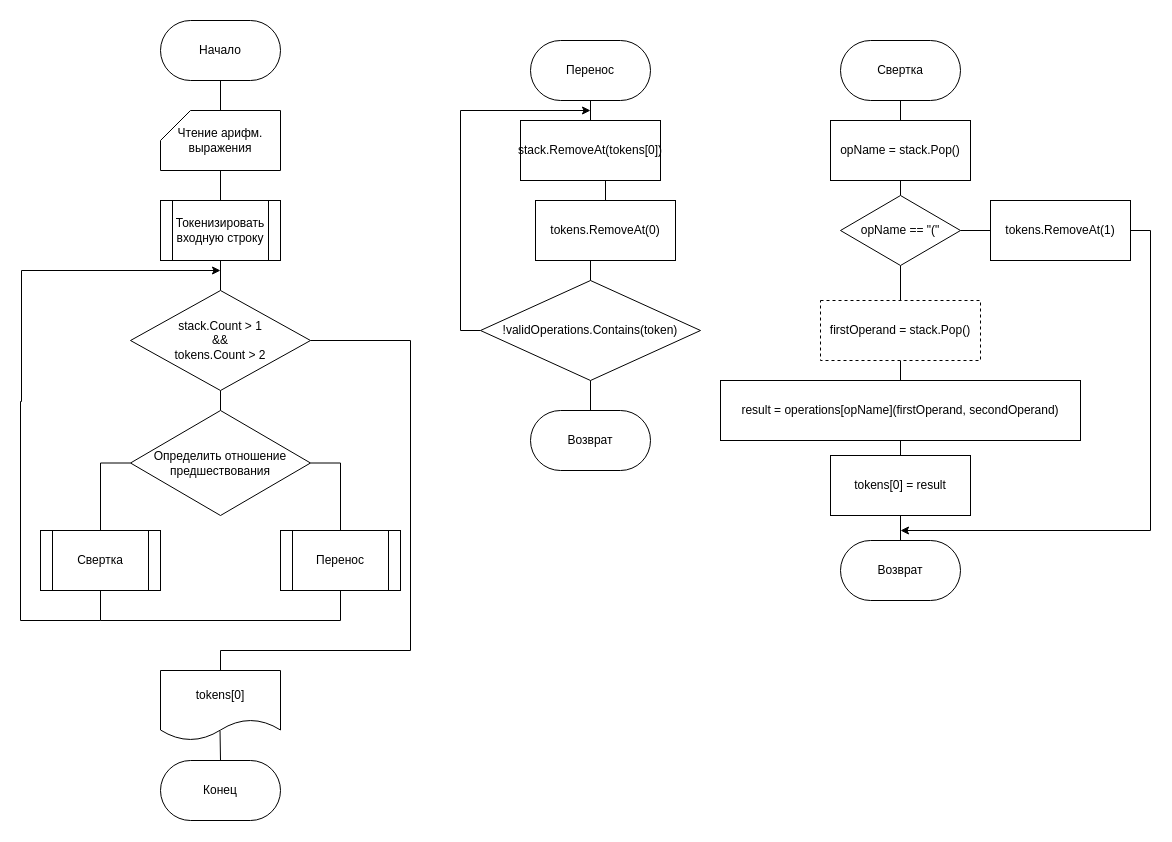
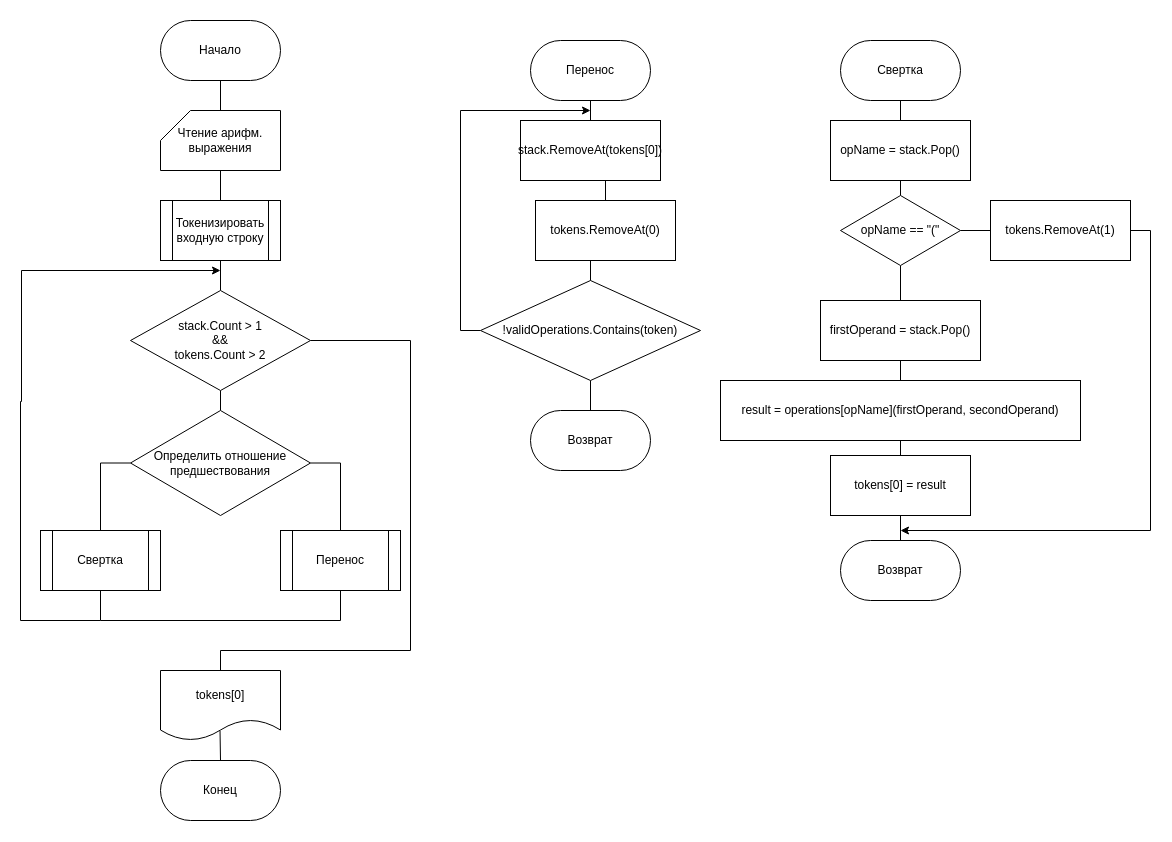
  <mxCell id="0" />
  <mxCell id="1" parent="0" />
  <mxCell id="2" value="Начало" style="rounded=1;whiteSpace=wrap;html=1;arcSize=50;" vertex="1" parent="1"><mxGeometry x="160" y="20" width="120" height="60" as="geometry" /></mxCell>
  <mxCell id="3" style="edgeStyle=orthogonalEdgeStyle;rounded=0;orthogonalLoop=1;jettySize=auto;html=1;exitX=0.5;exitY=1;exitDx=0;exitDy=0;entryX=0.5;entryY=0;entryDx=0;entryDy=0;endArrow=none;endFill=0;" edge="1" parent="1" source="4" target="9"><mxGeometry relative="1" as="geometry" /></mxCell>
  <mxCell id="4" value="Токенизировать входную строку" style="shape=process;whiteSpace=wrap;html=1;backgroundOutline=1;" vertex="1" parent="1"><mxGeometry x="160" y="200" width="120" height="60" as="geometry" /></mxCell>
  <mxCell id="5" style="edgeStyle=orthogonalEdgeStyle;rounded=0;orthogonalLoop=1;jettySize=auto;html=1;exitX=0.5;exitY=1;exitDx=0;exitDy=0;exitPerimeter=0;entryX=0.5;entryY=0;entryDx=0;entryDy=0;endArrow=none;endFill=0;" edge="1" parent="1" source="6" target="4"><mxGeometry relative="1" as="geometry" /></mxCell>
  <mxCell id="6" value="Чтение арифм. выражения" style="shape=card;whiteSpace=wrap;html=1;" vertex="1" parent="1"><mxGeometry x="160" y="110" width="120" height="60" as="geometry" /></mxCell>
  <mxCell id="7" style="edgeStyle=orthogonalEdgeStyle;rounded=0;orthogonalLoop=1;jettySize=auto;html=1;exitX=0.5;exitY=1;exitDx=0;exitDy=0;entryX=0.5;entryY=0;entryDx=0;entryDy=0;endArrow=none;endFill=0;" edge="1" parent="1" source="9" target="12"><mxGeometry relative="1" as="geometry" /></mxCell>
  <mxCell id="8" style="edgeStyle=orthogonalEdgeStyle;rounded=0;orthogonalLoop=1;jettySize=auto;html=1;exitX=1;exitY=0.5;exitDx=0;exitDy=0;entryX=0.5;entryY=0;entryDx=0;entryDy=0;endArrow=none;endFill=0;" edge="1" parent="1" source="9" target="18"><mxGeometry relative="1" as="geometry"><Array as="points"><mxPoint x="410" y="340" /><mxPoint x="410" y="650" /><mxPoint x="220" y="650" /></Array></mxGeometry></mxCell>
  <mxCell id="9" value="stack.Count &amp;gt; 1&lt;div&gt;&amp;amp;&amp;amp;&lt;/div&gt;&lt;div&gt;tokens.Count &amp;gt; 2&lt;/div&gt;" style="rhombus;whiteSpace=wrap;html=1;" vertex="1" parent="1"><mxGeometry x="130" y="290" width="180" height="100" as="geometry" /></mxCell>
  <mxCell id="10" style="edgeStyle=orthogonalEdgeStyle;rounded=0;orthogonalLoop=1;jettySize=auto;html=1;exitX=0;exitY=0.5;exitDx=0;exitDy=0;entryX=0.5;entryY=0;entryDx=0;entryDy=0;endArrow=none;endFill=0;" edge="1" parent="1" source="12" target="14"><mxGeometry relative="1" as="geometry" /></mxCell>
  <mxCell id="11" style="edgeStyle=orthogonalEdgeStyle;rounded=0;orthogonalLoop=1;jettySize=auto;html=1;exitX=1;exitY=0.5;exitDx=0;exitDy=0;entryX=0.5;entryY=0;entryDx=0;entryDy=0;endArrow=none;endFill=0;" edge="1" parent="1" source="12" target="16"><mxGeometry relative="1" as="geometry" /></mxCell>
  <mxCell id="12" value="Определить отношение предшествования" style="rhombus;whiteSpace=wrap;html=1;" vertex="1" parent="1"><mxGeometry x="130" y="410" width="180" height="105" as="geometry" /></mxCell>
  <mxCell id="13" style="edgeStyle=orthogonalEdgeStyle;rounded=0;orthogonalLoop=1;jettySize=auto;html=1;exitX=0.5;exitY=1;exitDx=0;exitDy=0;" edge="1" parent="1" source="14"><mxGeometry relative="1" as="geometry"><mxPoint x="220" y="270" as="targetPoint" /><Array as="points"><mxPoint x="100" y="620" /><mxPoint x="20" y="620" /><mxPoint x="20" y="401" /><mxPoint x="21" y="401" /><mxPoint x="21" y="270" /></Array></mxGeometry></mxCell>
  <mxCell id="14" value="Свертка" style="shape=process;whiteSpace=wrap;html=1;backgroundOutline=1;" vertex="1" parent="1"><mxGeometry x="40" y="530" width="120" height="60" as="geometry" /></mxCell>
  <mxCell id="15" style="edgeStyle=orthogonalEdgeStyle;rounded=0;orthogonalLoop=1;jettySize=auto;html=1;exitX=0.5;exitY=1;exitDx=0;exitDy=0;endArrow=none;endFill=0;" edge="1" parent="1" source="16"><mxGeometry relative="1" as="geometry"><mxPoint x="100" y="620" as="targetPoint" /><Array as="points"><mxPoint x="340" y="620" /></Array></mxGeometry></mxCell>
  <mxCell id="16" value="Перенос" style="shape=process;whiteSpace=wrap;html=1;backgroundOutline=1;" vertex="1" parent="1"><mxGeometry x="280" y="530" width="120" height="60" as="geometry" /></mxCell>
  <mxCell id="17" style="edgeStyle=orthogonalEdgeStyle;rounded=0;orthogonalLoop=1;jettySize=auto;html=1;entryX=0.5;entryY=0;entryDx=0;entryDy=0;exitX=0.496;exitY=0.859;exitDx=0;exitDy=0;exitPerimeter=0;endArrow=none;endFill=0;" edge="1" parent="1" source="18" target="19"><mxGeometry relative="1" as="geometry" /></mxCell>
  <mxCell id="18" value="tokens[0]" style="shape=document;whiteSpace=wrap;html=1;boundedLbl=1;" vertex="1" parent="1"><mxGeometry x="160" y="670" width="120" height="70" as="geometry" /></mxCell>
  <mxCell id="19" value="Конец" style="rounded=1;whiteSpace=wrap;html=1;arcSize=50;" vertex="1" parent="1"><mxGeometry x="160" y="760" width="120" height="60" as="geometry" /></mxCell>
  <mxCell id="20" style="edgeStyle=orthogonalEdgeStyle;rounded=0;orthogonalLoop=1;jettySize=auto;html=1;exitX=0.5;exitY=1;exitDx=0;exitDy=0;entryX=0.5;entryY=0;entryDx=0;entryDy=0;entryPerimeter=0;endArrow=none;endFill=0;" edge="1" parent="1" source="2" target="6"><mxGeometry relative="1" as="geometry" /></mxCell>
  <mxCell id="21" style="edgeStyle=orthogonalEdgeStyle;rounded=0;orthogonalLoop=1;jettySize=auto;html=1;exitX=0.5;exitY=1;exitDx=0;exitDy=0;entryX=0.5;entryY=0;entryDx=0;entryDy=0;endArrow=none;endFill=0;" edge="1" parent="1" source="22" target="29"><mxGeometry relative="1" as="geometry" /></mxCell>
  <mxCell id="22" value="Перенос" style="rounded=1;whiteSpace=wrap;html=1;arcSize=50;" vertex="1" parent="1"><mxGeometry x="530" y="40" width="120" height="60" as="geometry" /></mxCell>
  <mxCell id="23" style="edgeStyle=orthogonalEdgeStyle;rounded=0;orthogonalLoop=1;jettySize=auto;html=1;exitX=0;exitY=0.5;exitDx=0;exitDy=0;" edge="1" parent="1" source="25"><mxGeometry relative="1" as="geometry"><mxPoint x="590" y="110" as="targetPoint" /><Array as="points"><mxPoint x="460" y="330" /><mxPoint x="460" y="110" /></Array></mxGeometry></mxCell>
  <mxCell id="24" style="edgeStyle=orthogonalEdgeStyle;rounded=0;orthogonalLoop=1;jettySize=auto;html=1;exitX=0.5;exitY=1;exitDx=0;exitDy=0;entryX=0.5;entryY=0;entryDx=0;entryDy=0;endArrow=none;endFill=0;" edge="1" parent="1" source="25" target="30"><mxGeometry relative="1" as="geometry" /></mxCell>
  <mxCell id="25" value="!validOperations.Contains(token)" style="rhombus;whiteSpace=wrap;html=1;" vertex="1" parent="1"><mxGeometry x="480" y="280" width="220" height="100" as="geometry" /></mxCell>
  <mxCell id="26" style="edgeStyle=orthogonalEdgeStyle;rounded=0;orthogonalLoop=1;jettySize=auto;html=1;exitX=0.5;exitY=1;exitDx=0;exitDy=0;entryX=0.5;entryY=0;entryDx=0;entryDy=0;endArrow=none;endFill=0;" edge="1" parent="1" source="27" target="25"><mxGeometry relative="1" as="geometry" /></mxCell>
  <mxCell id="27" value="tokens.RemoveAt(0)" style="rounded=0;whiteSpace=wrap;html=1;" vertex="1" parent="1"><mxGeometry x="535" y="200" width="140" height="60" as="geometry" /></mxCell>
  <mxCell id="28" style="edgeStyle=orthogonalEdgeStyle;rounded=0;orthogonalLoop=1;jettySize=auto;html=1;exitX=0.5;exitY=1;exitDx=0;exitDy=0;entryX=0.5;entryY=0;entryDx=0;entryDy=0;endArrow=none;endFill=0;" edge="1" parent="1" source="29" target="27"><mxGeometry relative="1" as="geometry" /></mxCell>
  <mxCell id="29" value="stack.RemoveAt(tokens[0])" style="rounded=0;whiteSpace=wrap;html=1;" vertex="1" parent="1"><mxGeometry x="520" y="120" width="140" height="60" as="geometry" /></mxCell>
  <mxCell id="30" value="Возврат" style="rounded=1;whiteSpace=wrap;html=1;arcSize=50;" vertex="1" parent="1"><mxGeometry x="530" y="410" width="120" height="60" as="geometry" /></mxCell>
  <mxCell id="31" style="edgeStyle=orthogonalEdgeStyle;rounded=0;orthogonalLoop=1;jettySize=auto;html=1;exitX=0.5;exitY=1;exitDx=0;exitDy=0;entryX=0.5;entryY=0;entryDx=0;entryDy=0;endArrow=none;endFill=0;" edge="1" parent="1" source="32" target="34"><mxGeometry relative="1" as="geometry" /></mxCell>
  <mxCell id="32" value="Свертка" style="rounded=1;whiteSpace=wrap;html=1;arcSize=50;" vertex="1" parent="1"><mxGeometry x="840" y="40" width="120" height="60" as="geometry" /></mxCell>
  <mxCell id="33" style="edgeStyle=orthogonalEdgeStyle;rounded=0;orthogonalLoop=1;jettySize=auto;html=1;exitX=0.5;exitY=1;exitDx=0;exitDy=0;entryX=0.5;entryY=0;entryDx=0;entryDy=0;endArrow=none;endFill=0;" edge="1" parent="1" source="34" target="37"><mxGeometry relative="1" as="geometry" /></mxCell>
  <mxCell id="34" value="opName = stack.Pop()" style="rounded=0;whiteSpace=wrap;html=1;" vertex="1" parent="1"><mxGeometry x="830" y="120" width="140" height="60" as="geometry" /></mxCell>
  <mxCell id="35" style="edgeStyle=orthogonalEdgeStyle;rounded=0;orthogonalLoop=1;jettySize=auto;html=1;exitX=1;exitY=0.5;exitDx=0;exitDy=0;entryX=0;entryY=0.5;entryDx=0;entryDy=0;endArrow=none;endFill=0;" edge="1" parent="1" source="37" target="39"><mxGeometry relative="1" as="geometry" /></mxCell>
  <mxCell id="36" style="edgeStyle=orthogonalEdgeStyle;rounded=0;orthogonalLoop=1;jettySize=auto;html=1;exitX=0.5;exitY=1;exitDx=0;exitDy=0;entryX=0.5;entryY=0;entryDx=0;entryDy=0;endArrow=none;endFill=0;" edge="1" parent="1" source="37" target="43"><mxGeometry relative="1" as="geometry" /></mxCell>
  <mxCell id="37" value="opName == &quot;(&quot;" style="rhombus;whiteSpace=wrap;html=1;" vertex="1" parent="1"><mxGeometry x="840" y="195" width="120" height="70" as="geometry" /></mxCell>
  <mxCell id="38" style="edgeStyle=orthogonalEdgeStyle;rounded=0;orthogonalLoop=1;jettySize=auto;html=1;exitX=1;exitY=0.5;exitDx=0;exitDy=0;endArrow=classic;endFill=1;" edge="1" parent="1" source="39"><mxGeometry relative="1" as="geometry"><mxPoint x="900" y="530" as="targetPoint" /><Array as="points"><mxPoint x="1150" y="230" /><mxPoint x="1150" y="530" /><mxPoint x="900" y="530" /></Array></mxGeometry></mxCell>
  <mxCell id="39" value="tokens.RemoveAt(1)" style="rounded=0;whiteSpace=wrap;html=1;" vertex="1" parent="1"><mxGeometry x="990" y="200" width="140" height="60" as="geometry" /></mxCell>
  <mxCell id="40" style="edgeStyle=orthogonalEdgeStyle;rounded=0;orthogonalLoop=1;jettySize=auto;html=1;exitX=0.5;exitY=1;exitDx=0;exitDy=0;entryX=0.5;entryY=0;entryDx=0;entryDy=0;endArrow=none;endFill=0;" edge="1" parent="1" source="41" target="45"><mxGeometry relative="1" as="geometry" /></mxCell>
  <mxCell id="41" value="result = operations[opName](firstOperand, secondOperand)" style="rounded=0;whiteSpace=wrap;html=1;" vertex="1" parent="1"><mxGeometry x="720" y="380" width="360" height="60" as="geometry" /></mxCell>
  <mxCell id="42" style="edgeStyle=orthogonalEdgeStyle;rounded=0;orthogonalLoop=1;jettySize=auto;html=1;exitX=0.5;exitY=1;exitDx=0;exitDy=0;entryX=0.5;entryY=0;entryDx=0;entryDy=0;endArrow=none;endFill=0;" edge="1" parent="1" source="43" target="41"><mxGeometry relative="1" as="geometry" /></mxCell>
- <mxCell id="43" value="firstOperand = stack.Pop()" style="rounded=0;whiteSpace=wrap;html=1;dashed=1;" vertex="1" parent="1"><mxGeometry x="820" y="300" width="160" height="60" as="geometry" /></mxCell>
+ <mxCell id="43" value="firstOperand = stack.Pop()" style="rounded=0;whiteSpace=wrap;html=1;" vertex="1" parent="1"><mxGeometry x="820" y="300" width="160" height="60" as="geometry" /></mxCell>
  <mxCell id="44" style="edgeStyle=orthogonalEdgeStyle;rounded=0;orthogonalLoop=1;jettySize=auto;html=1;exitX=0.5;exitY=1;exitDx=0;exitDy=0;entryX=0.5;entryY=0;entryDx=0;entryDy=0;endArrow=none;endFill=0;" edge="1" parent="1" source="45" target="46"><mxGeometry relative="1" as="geometry" /></mxCell>
  <mxCell id="45" value="tokens[0] = result" style="rounded=0;whiteSpace=wrap;html=1;" vertex="1" parent="1"><mxGeometry x="830" y="455" width="140" height="60" as="geometry" /></mxCell>
  <mxCell id="46" value="Возврат" style="rounded=1;whiteSpace=wrap;html=1;arcSize=50;" vertex="1" parent="1"><mxGeometry x="840" y="540" width="120" height="60" as="geometry" /></mxCell>
